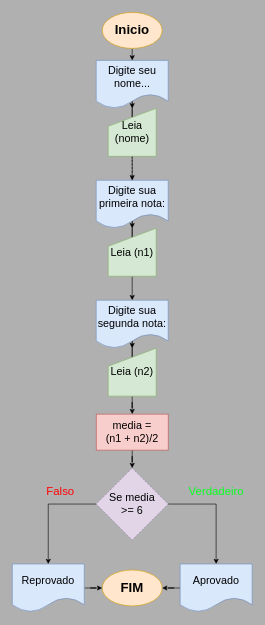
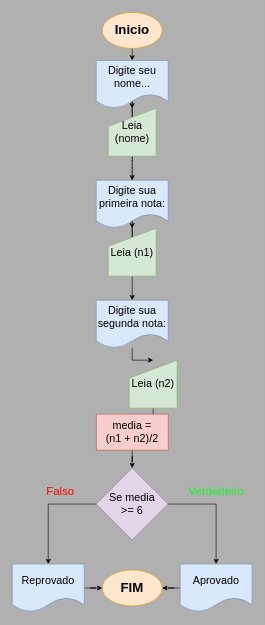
  <mxCell id="0" />
  <mxCell id="1" parent="0" />
  <mxCell id="2" value="" style="edgeStyle=orthogonalEdgeStyle;rounded=0;orthogonalLoop=1;jettySize=auto;html=1;" parent="1" source="3" target="6" edge="1"><mxGeometry relative="1" as="geometry"><Array as="points"><mxPoint x="220" y="90" /><mxPoint x="220" y="90" /></Array></mxGeometry></mxCell>
  <mxCell id="3" value="&lt;b&gt;&lt;font style=&quot;font-size: 22px;&quot;&gt;Inicio&lt;/font&gt;&lt;/b&gt;" style="ellipse;whiteSpace=wrap;html=1;fillColor=#ffe6cc;strokeColor=#d79b00;" parent="1" vertex="1"><mxGeometry x="170" y="20" width="100" height="60" as="geometry" /></mxCell>
  <mxCell id="4" value="" style="edgeStyle=orthogonalEdgeStyle;rounded=0;orthogonalLoop=1;jettySize=auto;html=1;dashed=1;" edge="1" parent="1" source="26" target="9"><mxGeometry relative="1" as="geometry" /></mxCell>
  <mxCell id="5" value="" style="edgeStyle=orthogonalEdgeStyle;rounded=0;orthogonalLoop=1;jettySize=auto;html=1;" edge="1" parent="1" source="6" target="26"><mxGeometry relative="1" as="geometry" /></mxCell>
  <mxCell id="6" value="&lt;font style=&quot;font-size: 18px;&quot;&gt;Digite seu nome...&lt;/font&gt;" style="shape=document;whiteSpace=wrap;html=1;boundedLbl=1;fillColor=#dae8fc;strokeColor=#6c8ebf;" parent="1" vertex="1"><mxGeometry x="160" y="100" width="120" height="80" as="geometry" /></mxCell>
  <mxCell id="7" value="" style="edgeStyle=orthogonalEdgeStyle;rounded=0;orthogonalLoop=1;jettySize=auto;html=1;" parent="1" source="26" edge="1"><mxGeometry relative="1" as="geometry"><mxPoint x="220" y="350" as="targetPoint" /></mxGeometry></mxCell>
  <mxCell id="8" value="" style="edgeStyle=orthogonalEdgeStyle;rounded=0;orthogonalLoop=1;jettySize=auto;html=1;" parent="1" source="9" target="11" edge="1"><mxGeometry relative="1" as="geometry" /></mxCell>
  <mxCell id="9" value="&lt;font style=&quot;font-size: 18px;&quot;&gt;Digite sua primeira nota:&lt;/font&gt;" style="shape=document;whiteSpace=wrap;html=1;boundedLbl=1;fillColor=#dae8fc;strokeColor=#6c8ebf;" parent="1" vertex="1"><mxGeometry x="160" y="300" width="120" height="80" as="geometry" /></mxCell>
  <mxCell id="10" value="" style="edgeStyle=orthogonalEdgeStyle;rounded=0;orthogonalLoop=1;jettySize=auto;html=1;" parent="1" source="11" target="13" edge="1"><mxGeometry relative="1" as="geometry" /></mxCell>
  <mxCell id="11" value="&lt;font style=&quot;font-size: 18px;&quot;&gt;Leia (n1)&lt;/font&gt;" style="shape=manualInput;whiteSpace=wrap;html=1;fillColor=#d5e8d4;strokeColor=#82b366;" parent="1" vertex="1"><mxGeometry x="180" y="380" width="80" height="80" as="geometry" /></mxCell>
  <mxCell id="12" value="" style="edgeStyle=orthogonalEdgeStyle;rounded=0;orthogonalLoop=1;jettySize=auto;html=1;" parent="1" source="13" target="15" edge="1"><mxGeometry relative="1" as="geometry" /></mxCell>
  <mxCell id="13" value="&lt;font style=&quot;font-size: 18px;&quot;&gt;Digite sua segunda nota:&lt;/font&gt;" style="shape=document;whiteSpace=wrap;html=1;boundedLbl=1;fillColor=#dae8fc;strokeColor=#6c8ebf;" parent="1" vertex="1"><mxGeometry x="160" y="500" width="120" height="80" as="geometry" /></mxCell>
  <mxCell id="14" value="" style="edgeStyle=orthogonalEdgeStyle;rounded=0;orthogonalLoop=1;jettySize=auto;html=1;" parent="1" source="15" target="17" edge="1"><mxGeometry relative="1" as="geometry" /></mxCell>
- <mxCell id="15" value="&lt;font style=&quot;font-size: 18px;&quot;&gt;Leia (n2)&lt;/font&gt;" style="shape=manualInput;whiteSpace=wrap;html=1;fillColor=#d5e8d4;strokeColor=#82b366;" parent="1" vertex="1"><mxGeometry x="180" y="580" width="80" height="80" as="geometry" /></mxCell>
+ <mxCell id="15" value="&lt;font style=&quot;font-size: 18px;&quot;&gt;Leia (n2)&lt;/font&gt;" style="shape=manualInput;whiteSpace=wrap;html=1;fillColor=#d5e8d4;strokeColor=#82b366;" parent="1" vertex="1"><mxGeometry x="215" y="600" width="80" height="80" as="geometry" /></mxCell>
  <mxCell id="16" value="" style="edgeStyle=orthogonalEdgeStyle;rounded=0;orthogonalLoop=1;jettySize=auto;html=1;" parent="1" source="17" target="20" edge="1"><mxGeometry relative="1" as="geometry" /></mxCell>
  <mxCell id="17" value="&lt;font style=&quot;font-size: 18px;&quot;&gt;media = &lt;br&gt;(n1 + n2)/2&lt;/font&gt;" style="rounded=0;whiteSpace=wrap;html=1;fillColor=#f8cecc;strokeColor=#b85450;" parent="1" vertex="1"><mxGeometry x="160" y="690" width="120" height="60" as="geometry" /></mxCell>
  <mxCell id="18" value="" style="edgeStyle=orthogonalEdgeStyle;rounded=0;orthogonalLoop=1;jettySize=auto;html=1;entryX=0.5;entryY=0;entryDx=0;entryDy=0;" parent="1" source="20" target="23" edge="1"><mxGeometry relative="1" as="geometry"><mxPoint x="340" y="840" as="targetPoint" /></mxGeometry></mxCell>
  <mxCell id="19" style="edgeStyle=orthogonalEdgeStyle;rounded=0;orthogonalLoop=1;jettySize=auto;html=1;entryX=0.5;entryY=0;entryDx=0;entryDy=0;" edge="1" parent="1" source="20" target="25"><mxGeometry relative="1" as="geometry" /></mxCell>
- <mxCell id="20" value="&lt;font style=&quot;font-size: 18px;&quot;&gt;Se media &lt;br&gt;&amp;gt;= 6&lt;/font&gt;" style="rhombus;whiteSpace=wrap;html=1;fillColor=#e1d5e7;strokeColor=#9673a6;dashed=1;" parent="1" vertex="1"><mxGeometry x="160" y="780" width="120" height="120" as="geometry" /></mxCell>
+ <mxCell id="20" value="&lt;font style=&quot;font-size: 18px;&quot;&gt;Se media &lt;br&gt;&amp;gt;= 6&lt;/font&gt;" style="rhombus;whiteSpace=wrap;html=1;fillColor=#e1d5e7;strokeColor=#9673a6;" parent="1" vertex="1"><mxGeometry x="160" y="780" width="120" height="120" as="geometry" /></mxCell>
  <mxCell id="21" value="&lt;b&gt;&lt;font style=&quot;font-size: 22px;&quot;&gt;FIM&lt;/font&gt;&lt;/b&gt;" style="ellipse;whiteSpace=wrap;html=1;fillColor=#ffe6cc;strokeColor=#d79b00;" parent="1" vertex="1"><mxGeometry x="170" y="950" width="100" height="60" as="geometry" /></mxCell>
  <mxCell id="22" value="" style="edgeStyle=orthogonalEdgeStyle;rounded=0;orthogonalLoop=1;jettySize=auto;html=1;" parent="1" source="23" target="21" edge="1"><mxGeometry relative="1" as="geometry" /></mxCell>
  <mxCell id="23" value="&lt;font style=&quot;font-size: 18px;&quot;&gt;Aprovado&lt;/font&gt;" style="shape=document;whiteSpace=wrap;html=1;boundedLbl=1;fillColor=#dae8fc;strokeColor=#6c8ebf;" parent="1" vertex="1"><mxGeometry x="300" y="940" width="120" height="80" as="geometry" /></mxCell>
  <mxCell id="24" value="" style="edgeStyle=orthogonalEdgeStyle;rounded=0;orthogonalLoop=1;jettySize=auto;html=1;" parent="1" source="25" target="21" edge="1"><mxGeometry relative="1" as="geometry" /></mxCell>
  <mxCell id="25" value="&lt;font style=&quot;font-size: 18px;&quot;&gt;Reprovado&lt;/font&gt;" style="shape=document;whiteSpace=wrap;html=1;boundedLbl=1;fillColor=#dae8fc;strokeColor=#6c8ebf;" parent="1" vertex="1"><mxGeometry x="20" y="940" width="120" height="80" as="geometry" /></mxCell>
  <mxCell id="26" value="&lt;font style=&quot;font-size: 18px;&quot;&gt;Leia (nome)&lt;/font&gt;" style="shape=manualInput;whiteSpace=wrap;html=1;fillColor=#d5e8d4;strokeColor=#82b366;" parent="1" vertex="1"><mxGeometry x="180" y="180" width="80" height="80" as="geometry" /></mxCell>
  <mxCell id="27" value="&lt;font style=&quot;font-size: 19px;&quot; color=&quot;#08ff20&quot;&gt;Verdadeiro&lt;/font&gt;" style="text;html=1;align=center;verticalAlign=middle;resizable=0;points=[];autosize=1;" vertex="1" parent="1"><mxGeometry x="300" y="800" width="120" height="40" as="geometry" /></mxCell>
  <mxCell id="28" value="&lt;font color=&quot;#ff0303&quot; style=&quot;font-size: 19px;&quot;&gt;Falso&lt;/font&gt;" style="text;html=1;align=center;verticalAlign=middle;resizable=0;points=[];autosize=1;" vertex="1" parent="1"><mxGeometry x="65" y="800" width="70" height="40" as="geometry" /></mxCell>
